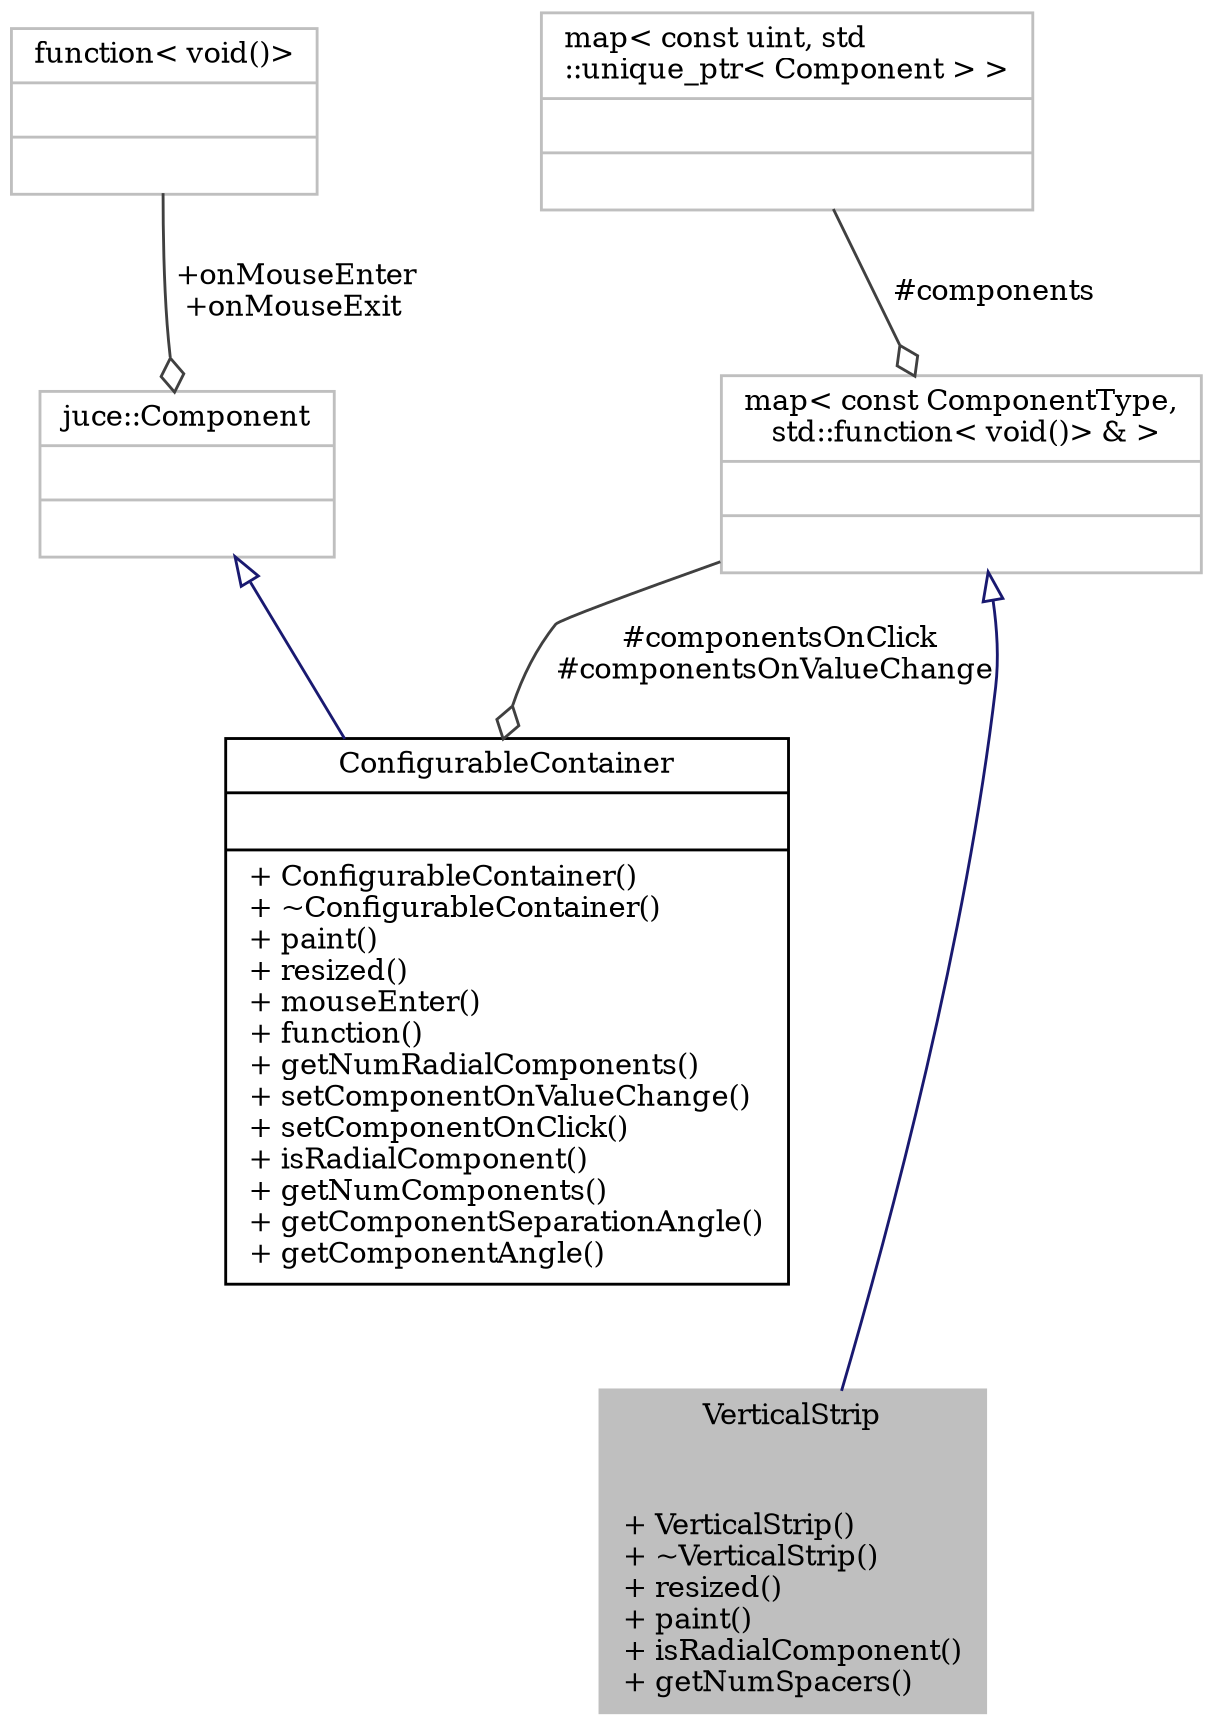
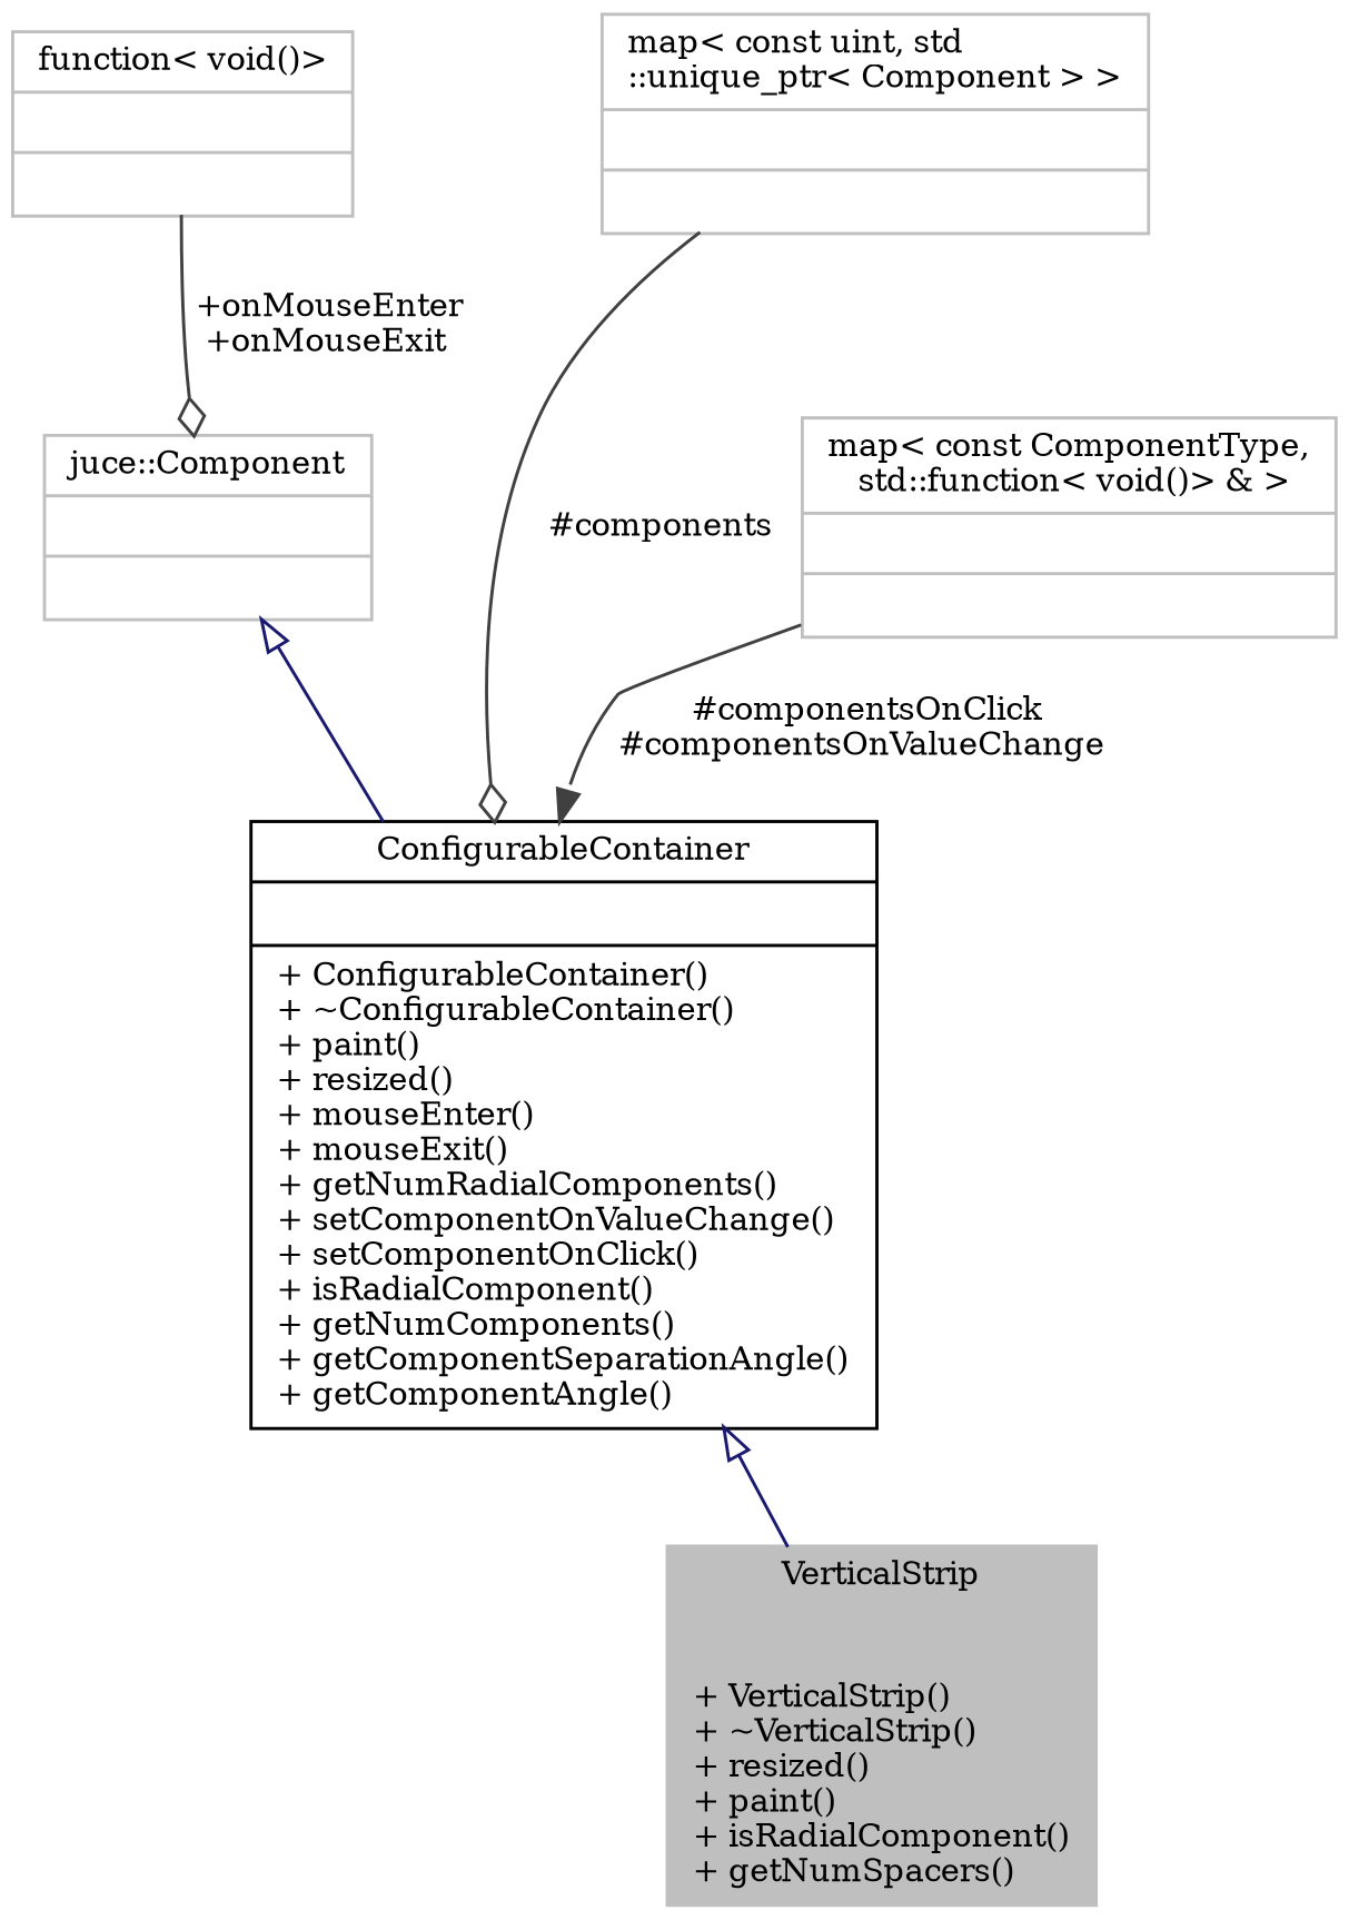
  digraph {
    fontname="DejaVu Serif"
    node [color=grey75 fontname="DejaVu Serif" fontsize=10 shape=record]
    edge [color=grey25 fontname="DejaVu Serif" fontsize=10 labelfontname=Helvetica labelfontsize=10 style=solid arrowhead=odiamond]
    n1 [fillcolor=grey75 fontcolor=black height=0.2 label="{VerticalStrip\n||+ VerticalStrip()\l+ ~VerticalStrip()\l+ resized()\l+ paint()\l+ isRadialComponent()\l+ getNumSpacers()\l}" style=filled width=0.4]
-   n2 [color=black height=0.2 label="{ConfigurableContainer\n||+ ConfigurableContainer()\l+ ~ConfigurableContainer()\l+ paint()\l+ resized()\l+ mouseEnter()\l+ function()\l+ getNumRadialComponents()\l+ setComponentOnValueChange()\l+ setComponentOnClick()\l+ isRadialComponent()\l+ getNumComponents()\l+ getComponentSeparationAngle()\l+ getComponentAngle()\l}" width=0.4]
+   n2 [color=black height=0.2 label="{ConfigurableContainer\n||+ ConfigurableContainer()\l+ ~ConfigurableContainer()\l+ paint()\l+ resized()\l+ mouseEnter()\l+ mouseExit()\l+ getNumRadialComponents()\l+ setComponentOnValueChange()\l+ setComponentOnClick()\l+ isRadialComponent()\l+ getNumComponents()\l+ getComponentSeparationAngle()\l+ getComponentAngle()\l}" width=0.4]
    n3 [height=0.2 label="{juce::Component\n||}" width=0.4]
    n4 [height=0.2 label="{function\< void()\>\n||}" width=0.4]
    n5 [height=0.2 label="{map\< const uint, std\l::unique_ptr\< Component \> \>\n||}" width=0.4]
    n6 [height=0.2 label="{map\< const ComponentType,\l std::function\< void()\> & \>\n||}" width=0.4]
-   n6 -> n1 [arrowtail=onormal color=midnightblue dir=back arrowhead=""]
+   n2 -> n1 [arrowtail=onormal color=midnightblue dir=back arrowhead=""]
    n3 -> n2 [arrowtail=onormal color=midnightblue dir=back arrowhead=""]
    n4 -> n3 [label=" +onMouseEnter\n+onMouseExit"]
-   n5 -> n6 [label=" #components"]
-   n6 -> n2 [label=" #componentsOnClick\n#componentsOnValueChange"]
+   n5 -> n2 [label=" #components"]
+   n6 -> n2 [arrowhead=normal label=" #componentsOnClick\n#componentsOnValueChange"]
  }
